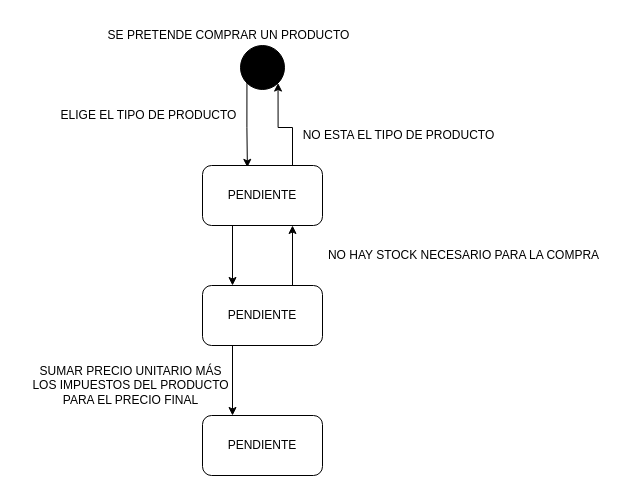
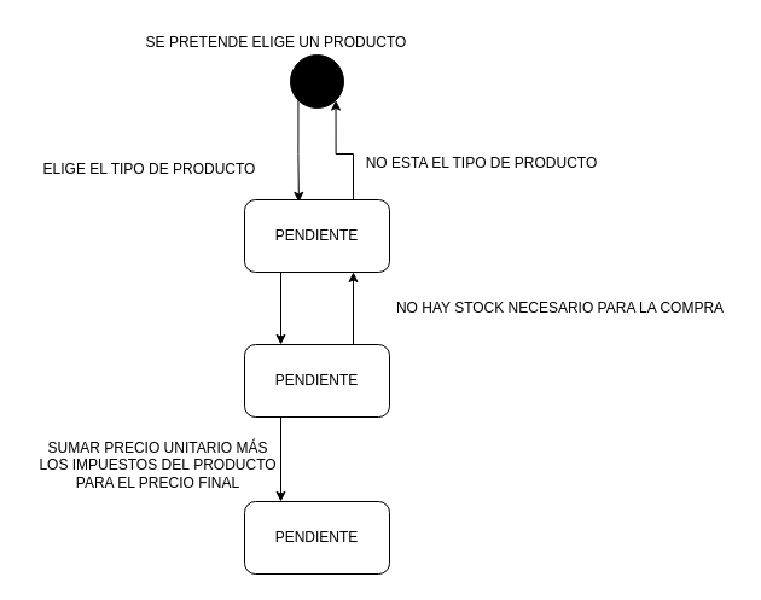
  <mxCell id="0" />
  <mxCell id="1" parent="0" />
  <mxCell id="2" style="edgeStyle=orthogonalEdgeStyle;rounded=0;orthogonalLoop=1;jettySize=auto;html=1;exitX=0;exitY=1;exitDx=0;exitDy=0;entryX=0.374;entryY=0.031;entryDx=0;entryDy=0;entryPerimeter=0;" edge="1" parent="1" source="3" target="7"><mxGeometry relative="1" as="geometry" /></mxCell>
  <mxCell id="3" value="" style="ellipse;whiteSpace=wrap;html=1;aspect=fixed;fillColor=#000000;" vertex="1" parent="1"><mxGeometry x="240" y="45" width="44" height="44" as="geometry" /></mxCell>
- <mxCell id="4" value="SE PRETENDE COMPRAR UN PRODUCTO" style="text;html=1;align=center;verticalAlign=middle;resizable=0;points=[];autosize=1;strokeColor=none;fillColor=none;" vertex="1" parent="1"><mxGeometry x="93" y="20" width="270" height="30" as="geometry" /></mxCell>
+ <mxCell id="4" value="SE PRETENDE ELIGE UN PRODUCTO" style="text;html=1;align=center;verticalAlign=middle;resizable=0;points=[];autosize=1;strokeColor=none;fillColor=none;" vertex="1" parent="1"><mxGeometry x="93" y="20" width="270" height="30" as="geometry" /></mxCell>
  <mxCell id="5" style="edgeStyle=orthogonalEdgeStyle;rounded=0;orthogonalLoop=1;jettySize=auto;html=1;exitX=0.75;exitY=0;exitDx=0;exitDy=0;entryX=1;entryY=1;entryDx=0;entryDy=0;" edge="1" parent="1" source="7" target="3"><mxGeometry relative="1" as="geometry" /></mxCell>
  <mxCell id="6" style="edgeStyle=orthogonalEdgeStyle;rounded=0;orthogonalLoop=1;jettySize=auto;html=1;exitX=0.25;exitY=1;exitDx=0;exitDy=0;entryX=0.25;entryY=0;entryDx=0;entryDy=0;" edge="1" parent="1" source="7" target="12"><mxGeometry relative="1" as="geometry" /></mxCell>
  <mxCell id="7" value="PENDIENTE" style="rounded=1;whiteSpace=wrap;html=1;" vertex="1" parent="1"><mxGeometry x="202" y="165" width="120" height="60" as="geometry" /></mxCell>
- <mxCell id="8" value="ELIGE EL TIPO DE PRODUCTO" style="text;html=1;align=center;verticalAlign=middle;resizable=0;points=[];autosize=1;strokeColor=none;fillColor=none;" vertex="1" parent="1"><mxGeometry x="48" y="100" width="200" height="30" as="geometry" /></mxCell>
+ <mxCell id="8" value="ELIGE EL TIPO DE PRODUCTO" style="text;html=1;align=center;verticalAlign=middle;resizable=0;points=[];autosize=1;strokeColor=none;fillColor=none;" vertex="1" parent="1"><mxGeometry x="23" y="125" width="200" height="30" as="geometry" /></mxCell>
  <mxCell id="9" value="NO ESTA EL TIPO DE PRODUCTO" style="text;html=1;align=center;verticalAlign=middle;resizable=0;points=[];autosize=1;strokeColor=none;fillColor=none;" vertex="1" parent="1"><mxGeometry x="288" y="120" width="220" height="30" as="geometry" /></mxCell>
  <mxCell id="10" style="edgeStyle=orthogonalEdgeStyle;rounded=0;orthogonalLoop=1;jettySize=auto;html=1;exitX=0.75;exitY=0;exitDx=0;exitDy=0;entryX=0.75;entryY=1;entryDx=0;entryDy=0;" edge="1" parent="1" source="12" target="7"><mxGeometry relative="1" as="geometry" /></mxCell>
  <mxCell id="11" style="edgeStyle=orthogonalEdgeStyle;rounded=0;orthogonalLoop=1;jettySize=auto;html=1;exitX=0.25;exitY=1;exitDx=0;exitDy=0;entryX=0.25;entryY=0;entryDx=0;entryDy=0;" edge="1" parent="1" source="12" target="14"><mxGeometry relative="1" as="geometry" /></mxCell>
  <mxCell id="12" value="PENDIENTE" style="rounded=1;whiteSpace=wrap;html=1;" vertex="1" parent="1"><mxGeometry x="202" y="285" width="120" height="60" as="geometry" /></mxCell>
  <mxCell id="13" value="NO HAY STOCK NECESARIO PARA LA COMPRA" style="text;html=1;align=center;verticalAlign=middle;resizable=0;points=[];autosize=1;strokeColor=none;fillColor=none;" vertex="1" parent="1"><mxGeometry x="318" y="240" width="290" height="30" as="geometry" /></mxCell>
  <mxCell id="14" value="PENDIENTE" style="rounded=1;whiteSpace=wrap;html=1;labelBackgroundColor=#FFFFFF;fillColor=#FFFFFF;" vertex="1" parent="1"><mxGeometry x="202" y="415" width="120" height="60" as="geometry" /></mxCell>
  <mxCell id="15" value="SUMAR PRECIO UNITARIO MÁS&lt;br&gt;LOS IMPUESTOS DEL&amp;nbsp;PRODUCTO &lt;br&gt;PARA EL PRECIO FINAL" style="text;html=1;align=center;verticalAlign=middle;resizable=0;points=[];autosize=1;strokeColor=none;fillColor=none;" vertex="1" parent="1"><mxGeometry x="20" y="355" width="220" height="60" as="geometry" /></mxCell>
